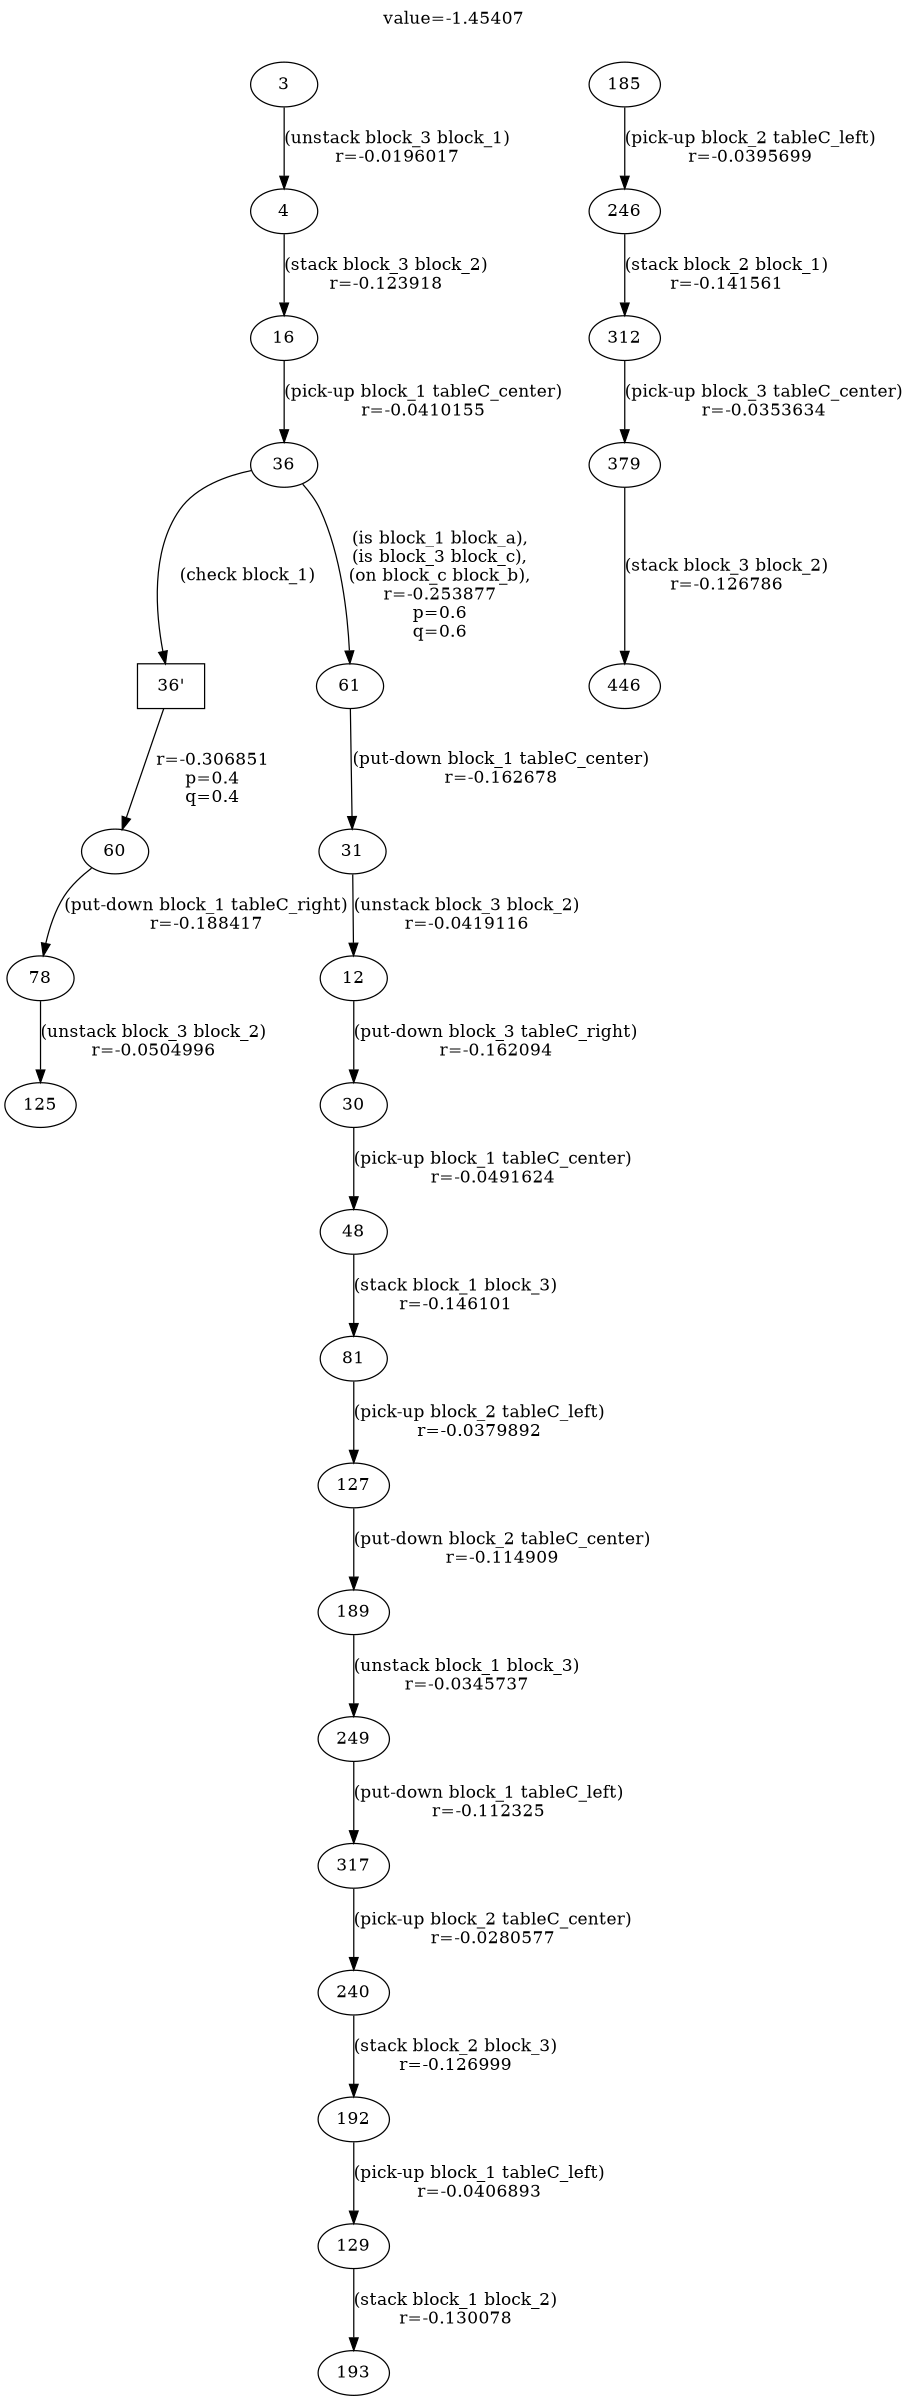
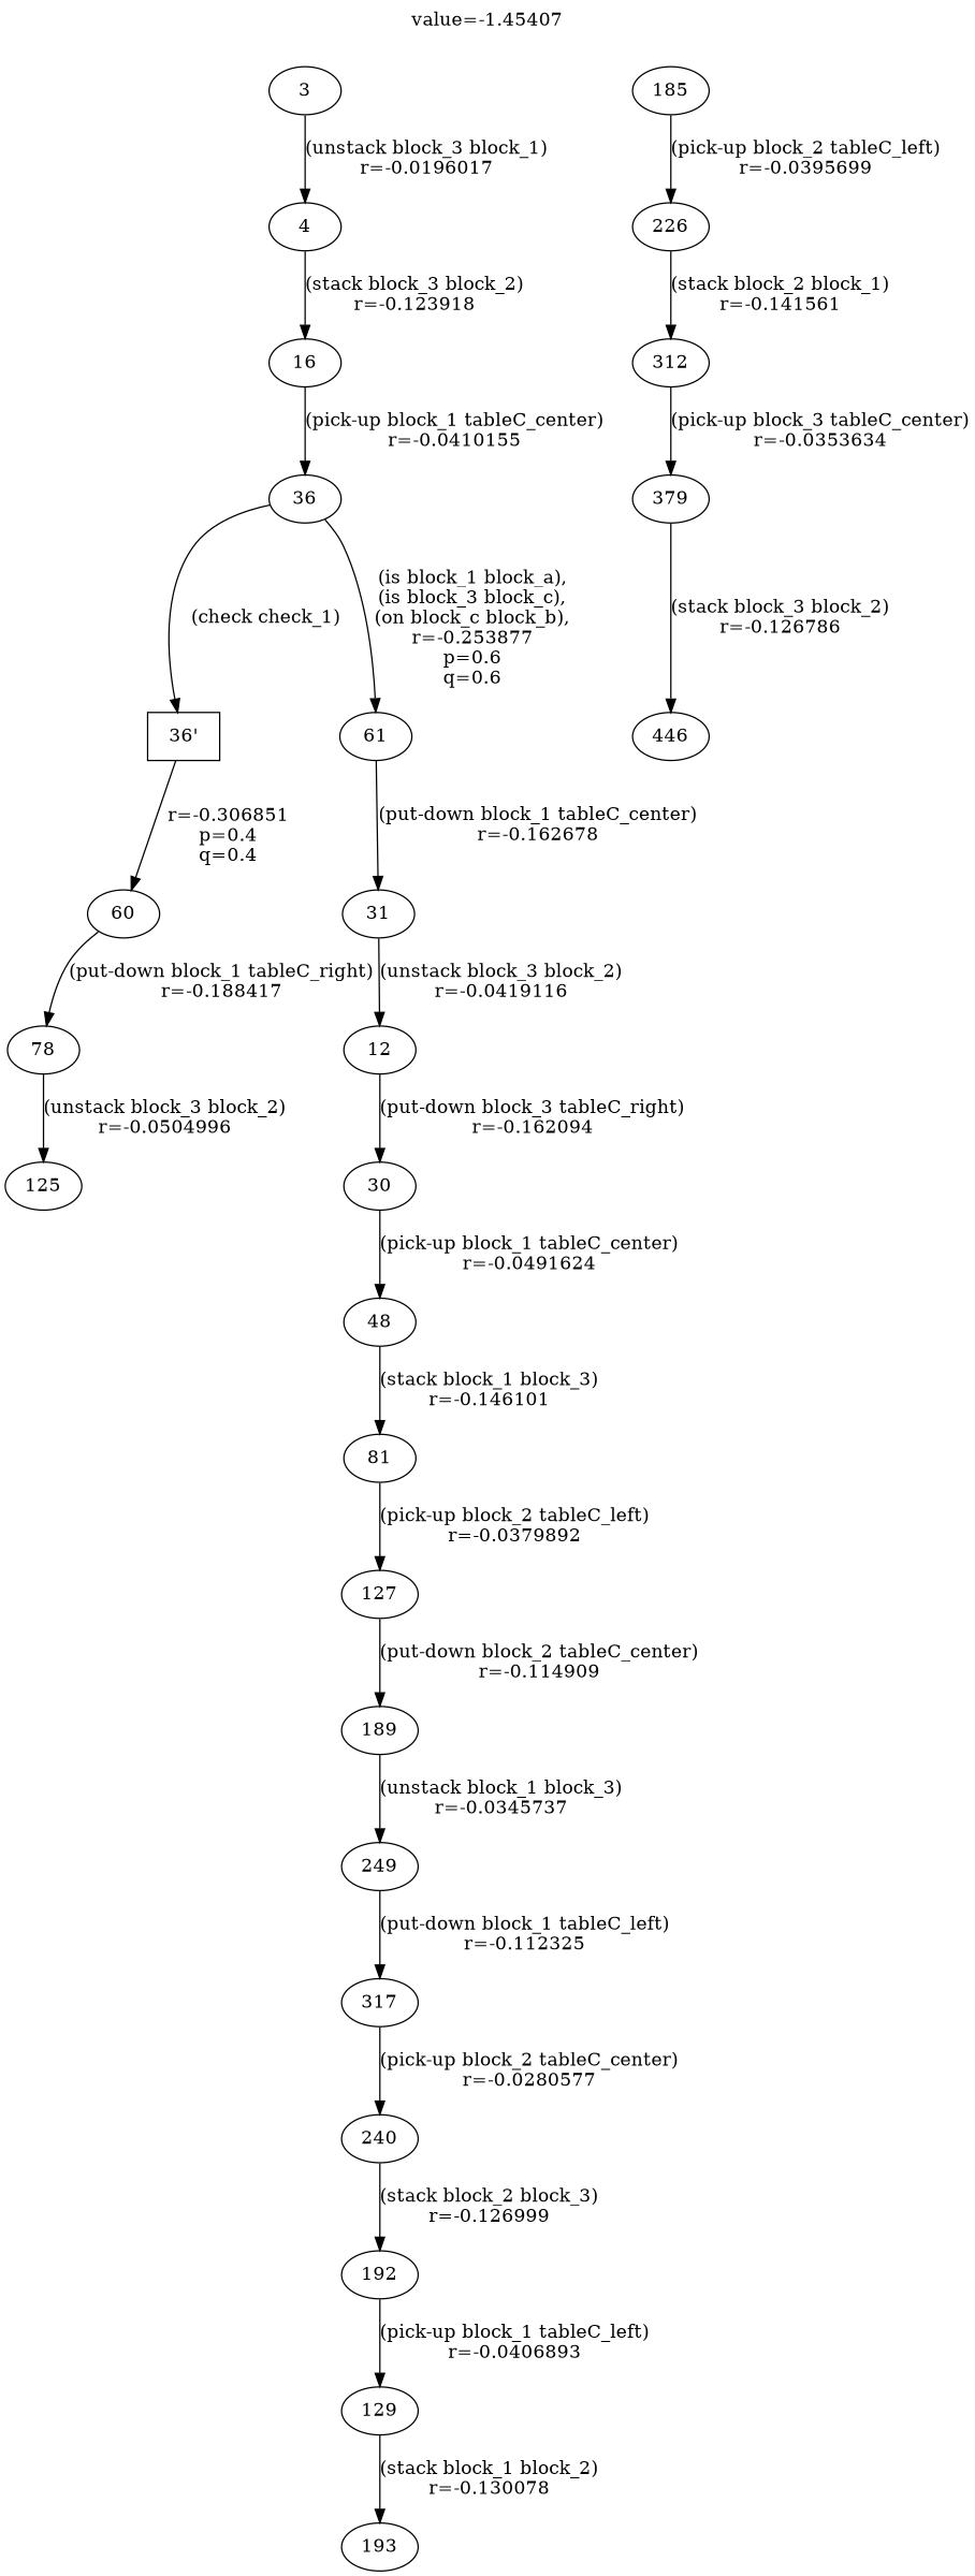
  digraph {
    label="value=-1.45407"
    labelloc=top
    n1 [label=3]
    4
    16
    36
    "36'" [shape=box]
    61
    60
    78
    31
    125
    185
-   246
+   246 [label=226]
    312
    379
    446
    12
    30
    48
    81
    127
    189
    249
    317
    n24 [label=240]
    192
    129
    193
    n1 -> 4 [label="(unstack block_3 block_1)\nr=-0.0196017"]
    4 -> 16 [label="(stack block_3 block_2)\nr=-0.123918"]
    16 -> 36 [label="(pick-up block_1 tableC_center)\nr=-0.0410155"]
-   36 -> "36'" [label="(check block_1)"]
+   36 -> "36'" [label="(check check_1)"]
    36 -> 61 [label="\n(is block_1 block_a),\n(is block_3 block_c),\n(on block_c block_b),\nr=-0.253877\np=0.6\nq=0.6"]
    "36'" -> 60 [label="\nr=-0.306851\np=0.4\nq=0.4"]
    61 -> 31 [label="(put-down block_1 tableC_center)\nr=-0.162678"]
    60 -> 78 [label="(put-down block_1 tableC_right)\nr=-0.188417"]
    78 -> 125 [label="(unstack block_3 block_2)\nr=-0.0504996"]
    31 -> 12 [label="(unstack block_3 block_2)\nr=-0.0419116"]
    185 -> 246 [label="(pick-up block_2 tableC_left)\nr=-0.0395699"]
    246 -> 312 [label="(stack block_2 block_1)\nr=-0.141561"]
    312 -> 379 [label="(pick-up block_3 tableC_center)\nr=-0.0353634"]
    379 -> 446 [label="(stack block_3 block_2)\nr=-0.126786"]
    12 -> 30 [label="(put-down block_3 tableC_right)\nr=-0.162094"]
    30 -> 48 [label="(pick-up block_1 tableC_center)\nr=-0.0491624"]
    48 -> 81 [label="(stack block_1 block_3)\nr=-0.146101"]
    81 -> 127 [label="(pick-up block_2 tableC_left)\nr=-0.0379892"]
    127 -> 189 [label="(put-down block_2 tableC_center)\nr=-0.114909"]
    189 -> 249 [label="(unstack block_1 block_3)\nr=-0.0345737"]
    249 -> 317 [label="(put-down block_1 tableC_left)\nr=-0.112325"]
    317 -> n24 [label="(pick-up block_2 tableC_center)\nr=-0.0280577"]
    n24 -> 192 [label="(stack block_2 block_3)\nr=-0.126999"]
    192 -> 129 [label="(pick-up block_1 tableC_left)\nr=-0.0406893"]
    129 -> 193 [label="(stack block_1 block_2)\nr=-0.130078"]
  }
